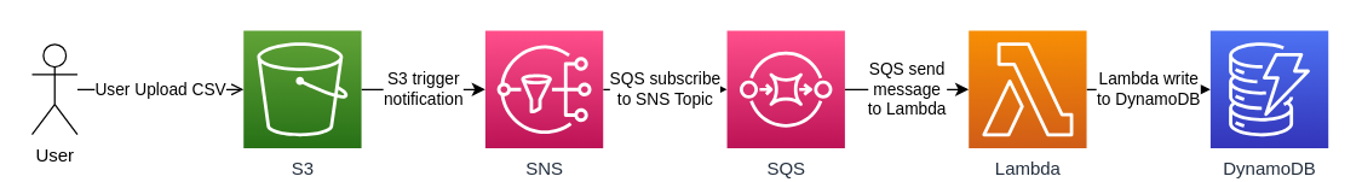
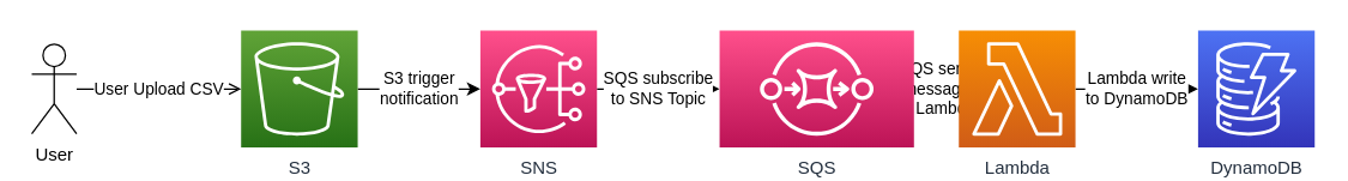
  <mxCell id="0" />
  <mxCell id="1" parent="0" />
  <mxCell id="2" value="S3 trigger&lt;br&gt;notification" style="edgeStyle=orthogonalEdgeStyle;rounded=0;orthogonalLoop=1;jettySize=auto;html=1;" edge="1" parent="1" source="3" target="5"><mxGeometry relative="1" as="geometry" /></mxCell>
  <mxCell id="3" value="S3" style="sketch=0;points=[[0,0,0],[0.25,0,0],[0.5,0,0],[0.75,0,0],[1,0,0],[0,1,0],[0.25,1,0],[0.5,1,0],[0.75,1,0],[1,1,0],[0,0.25,0],[0,0.5,0],[0,0.75,0],[1,0.25,0],[1,0.5,0],[1,0.75,0]];outlineConnect=0;fontColor=#232F3E;gradientColor=#60A337;gradientDirection=north;fillColor=#277116;strokeColor=#ffffff;dashed=0;verticalLabelPosition=bottom;verticalAlign=top;align=center;html=1;fontSize=12;fontStyle=0;aspect=fixed;shape=mxgraph.aws4.resourceIcon;resIcon=mxgraph.aws4.s3;" vertex="1" parent="1"><mxGeometry x="160" y="20" width="78" height="78" as="geometry" /></mxCell>
  <mxCell id="4" value="SQS subscribe&lt;br&gt;to SNS Topic" style="edgeStyle=orthogonalEdgeStyle;rounded=0;orthogonalLoop=1;jettySize=auto;html=1;entryX=0;entryY=0.5;entryDx=0;entryDy=0;entryPerimeter=0;" edge="1" parent="1" source="5" target="7"><mxGeometry relative="1" as="geometry" /></mxCell>
  <mxCell id="5" value="SNS" style="sketch=0;points=[[0,0,0],[0.25,0,0],[0.5,0,0],[0.75,0,0],[1,0,0],[0,1,0],[0.25,1,0],[0.5,1,0],[0.75,1,0],[1,1,0],[0,0.25,0],[0,0.5,0],[0,0.75,0],[1,0.25,0],[1,0.5,0],[1,0.75,0]];outlineConnect=0;fontColor=#232F3E;gradientColor=#FF4F8B;gradientDirection=north;fillColor=#BC1356;strokeColor=#ffffff;dashed=0;verticalLabelPosition=bottom;verticalAlign=top;align=center;html=1;fontSize=12;fontStyle=0;aspect=fixed;shape=mxgraph.aws4.resourceIcon;resIcon=mxgraph.aws4.sns;" vertex="1" parent="1"><mxGeometry x="320" y="20" width="78" height="78" as="geometry" /></mxCell>
  <mxCell id="6" value="SQS send &lt;br&gt;message&lt;br&gt;to Lambda" style="edgeStyle=orthogonalEdgeStyle;rounded=0;orthogonalLoop=1;jettySize=auto;html=1;entryX=0;entryY=0.5;entryDx=0;entryDy=0;entryPerimeter=0;" edge="1" parent="1" source="7" target="9"><mxGeometry relative="1" as="geometry" /></mxCell>
- <mxCell id="7" value="SQS" style="sketch=0;points=[[0,0,0],[0.25,0,0],[0.5,0,0],[0.75,0,0],[1,0,0],[0,1,0],[0.25,1,0],[0.5,1,0],[0.75,1,0],[1,1,0],[0,0.25,0],[0,0.5,0],[0,0.75,0],[1,0.25,0],[1,0.5,0],[1,0.75,0]];outlineConnect=0;fontColor=#232F3E;gradientColor=#FF4F8B;gradientDirection=north;fillColor=#BC1356;strokeColor=#ffffff;dashed=0;verticalLabelPosition=bottom;verticalAlign=top;align=center;html=1;fontSize=12;fontStyle=0;aspect=fixed;shape=mxgraph.aws4.resourceIcon;resIcon=mxgraph.aws4.sqs;" vertex="1" parent="1"><mxGeometry x="480" y="20" width="78" height="78" as="geometry" /></mxCell>
+ <mxCell id="7" value="SQS" style="sketch=0;points=[[0,0,0],[0.25,0,0],[0.5,0,0],[0.75,0,0],[1,0,0],[0,1,0],[0.25,1,0],[0.5,1,0],[0.75,1,0],[1,1,0],[0,0.25,0],[0,0.5,0],[0,0.75,0],[1,0.25,0],[1,0.5,0],[1,0.75,0]];outlineConnect=0;fontColor=#232F3E;gradientColor=#FF4F8B;gradientDirection=north;fillColor=#BC1356;strokeColor=#ffffff;dashed=0;verticalLabelPosition=bottom;verticalAlign=top;align=center;html=1;fontSize=12;fontStyle=0;aspect=fixed;shape=mxgraph.aws4.resourceIcon;resIcon=mxgraph.aws4.sqs;" vertex="1" parent="1"><mxGeometry x="480" y="20" width="130" height="78" as="geometry" /></mxCell>
  <mxCell id="8" value="Lambda write&lt;br&gt;to DynamoDB" style="edgeStyle=orthogonalEdgeStyle;rounded=0;orthogonalLoop=1;jettySize=auto;html=1;entryX=0;entryY=0.5;entryDx=0;entryDy=0;entryPerimeter=0;" edge="1" parent="1" source="9" target="10"><mxGeometry relative="1" as="geometry" /></mxCell>
  <mxCell id="9" value="Lambda" style="sketch=0;points=[[0,0,0],[0.25,0,0],[0.5,0,0],[0.75,0,0],[1,0,0],[0,1,0],[0.25,1,0],[0.5,1,0],[0.75,1,0],[1,1,0],[0,0.25,0],[0,0.5,0],[0,0.75,0],[1,0.25,0],[1,0.5,0],[1,0.75,0]];outlineConnect=0;fontColor=#232F3E;gradientColor=#F78E04;gradientDirection=north;fillColor=#D05C17;strokeColor=#ffffff;dashed=0;verticalLabelPosition=bottom;verticalAlign=top;align=center;html=1;fontSize=12;fontStyle=0;aspect=fixed;shape=mxgraph.aws4.resourceIcon;resIcon=mxgraph.aws4.lambda;" vertex="1" parent="1"><mxGeometry x="640" y="20" width="78" height="78" as="geometry" /></mxCell>
  <mxCell id="10" value="DynamoDB" style="sketch=0;points=[[0,0,0],[0.25,0,0],[0.5,0,0],[0.75,0,0],[1,0,0],[0,1,0],[0.25,1,0],[0.5,1,0],[0.75,1,0],[1,1,0],[0,0.25,0],[0,0.5,0],[0,0.75,0],[1,0.25,0],[1,0.5,0],[1,0.75,0]];outlineConnect=0;fontColor=#232F3E;gradientColor=#4D72F3;gradientDirection=north;fillColor=#3334B9;strokeColor=#ffffff;dashed=0;verticalLabelPosition=bottom;verticalAlign=top;align=center;html=1;fontSize=12;fontStyle=0;aspect=fixed;shape=mxgraph.aws4.resourceIcon;resIcon=mxgraph.aws4.dynamodb;" vertex="1" parent="1"><mxGeometry x="800" y="20" width="78" height="78" as="geometry" /></mxCell>
  <mxCell id="11" value="User Upload CSV" style="edgeStyle=orthogonalEdgeStyle;rounded=0;orthogonalLoop=1;jettySize=auto;html=1;entryX=0;entryY=0.5;entryDx=0;entryDy=0;entryPerimeter=0;endArrow=open;" edge="1" parent="1" source="12" target="3"><mxGeometry relative="1" as="geometry" /></mxCell>
  <mxCell id="12" value="User" style="shape=umlActor;verticalLabelPosition=bottom;verticalAlign=top;html=1;outlineConnect=0;" vertex="1" parent="1"><mxGeometry x="20" y="29" width="30" height="60" as="geometry" /></mxCell>
